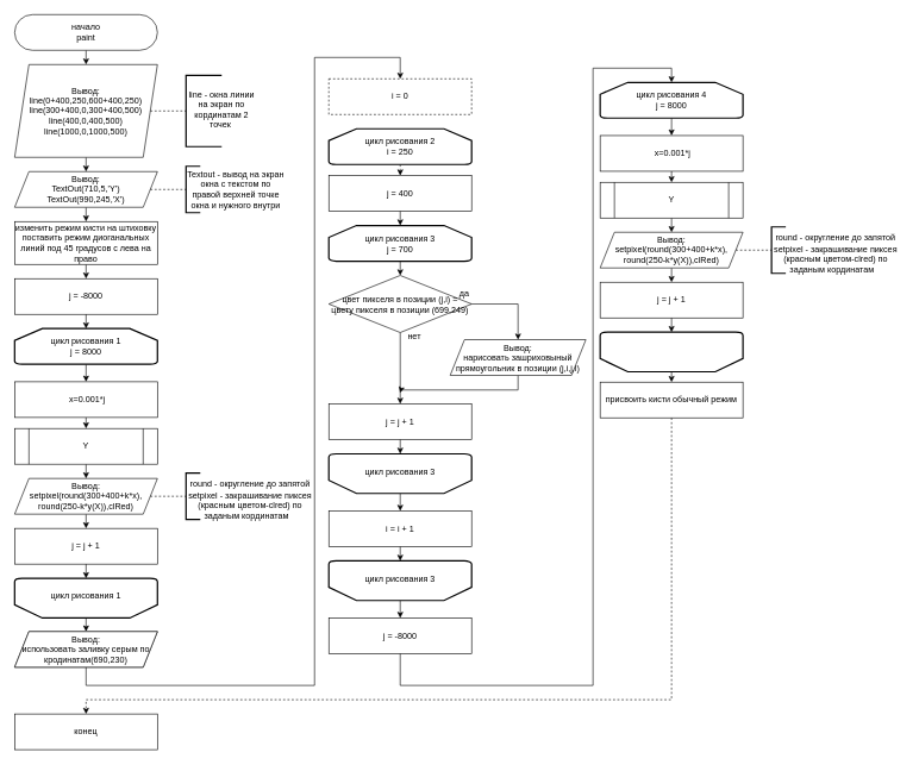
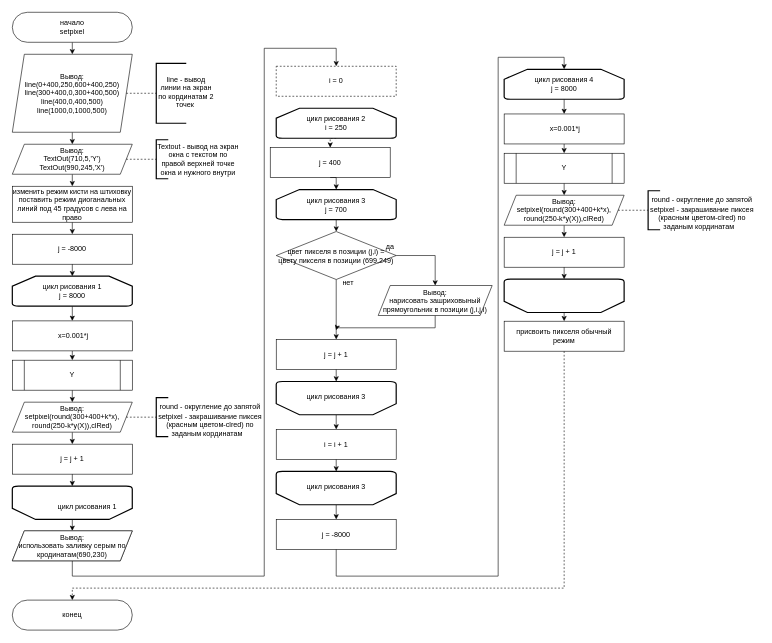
  <mxCell id="0" />
  <mxCell id="1" parent="0" />
  <mxCell id="2" style="edgeStyle=orthogonalEdgeStyle;rounded=0;orthogonalLoop=1;jettySize=auto;html=1;exitX=0.5;exitY=1;exitDx=0;exitDy=0;entryX=0.5;entryY=0;entryDx=0;entryDy=0;" edge="1" parent="1" source="3" target="5"><mxGeometry relative="1" as="geometry" /></mxCell>
- <mxCell id="3" value="начало&lt;br&gt;paint" style="rounded=1;whiteSpace=wrap;html=1;arcSize=50;" vertex="1" parent="1"><mxGeometry x="20" y="20" width="200" height="50" as="geometry" /></mxCell>
+ <mxCell id="3" value="начало&lt;br&gt;setpixel" style="rounded=1;whiteSpace=wrap;html=1;arcSize=50;" vertex="1" parent="1"><mxGeometry x="20" y="20" width="200" height="50" as="geometry" /></mxCell>
  <mxCell id="4" style="edgeStyle=orthogonalEdgeStyle;rounded=0;orthogonalLoop=1;jettySize=auto;html=1;exitX=0.5;exitY=1;exitDx=0;exitDy=0;entryX=0.5;entryY=0;entryDx=0;entryDy=0;" edge="1" parent="1" source="5" target="20"><mxGeometry relative="1" as="geometry" /></mxCell>
  <mxCell id="5" value="Вывод:&lt;br&gt;&lt;div&gt;line(0+400,250,600+400,250)&lt;/div&gt;&lt;div&gt;line(300+400,0,300+400,500)&lt;/div&gt;&lt;div&gt;line(400,0,400,500)&lt;/div&gt;&lt;div&gt;line(1000,0,1000,500)&lt;/div&gt;" style="shape=parallelogram;perimeter=parallelogramPerimeter;whiteSpace=wrap;html=1;fixedSize=1;" vertex="1" parent="1"><mxGeometry x="20" y="90" width="200" height="130" as="geometry" /></mxCell>
  <mxCell id="6" value="" style="endArrow=none;dashed=1;html=1;rounded=0;exitX=1;exitY=0.5;exitDx=0;exitDy=0;entryX=0;entryY=0.5;entryDx=0;entryDy=0;entryPerimeter=0;" edge="1" parent="1" source="5" target="7"><mxGeometry width="50" height="50" relative="1" as="geometry"><mxPoint x="320" y="220" as="sourcePoint" /><mxPoint x="260" y="155" as="targetPoint" /></mxGeometry></mxCell>
  <mxCell id="7" value="" style="strokeWidth=2;html=1;shape=mxgraph.flowchart.annotation_1;align=left;pointerEvents=1;" vertex="1" parent="1"><mxGeometry x="260" y="105" width="50" height="100" as="geometry" /></mxCell>
- <mxCell id="8" value="line - окна линии на экран по кординатам 2 точек&amp;nbsp;" style="text;html=1;strokeColor=none;fillColor=none;align=center;verticalAlign=middle;whiteSpace=wrap;rounded=0;" vertex="1" parent="1"><mxGeometry x="260" y="105" width="100" height="95" as="geometry" /></mxCell>
+ <mxCell id="8" value="line - вывод линии на экран по кординатам 2 точек&amp;nbsp;" style="text;html=1;strokeColor=none;fillColor=none;align=center;verticalAlign=middle;whiteSpace=wrap;rounded=0;" vertex="1" parent="1"><mxGeometry x="260" y="105" width="100" height="95" as="geometry" /></mxCell>
  <mxCell id="9" style="edgeStyle=orthogonalEdgeStyle;rounded=0;orthogonalLoop=1;jettySize=auto;html=1;exitX=0.5;exitY=1;exitDx=0;exitDy=0;entryX=0.5;entryY=0;entryDx=0;entryDy=0;" edge="1" parent="1" source="10" target="17"><mxGeometry relative="1" as="geometry" /></mxCell>
  <mxCell id="10" value="изменить режим кисти на штиховку&lt;br&gt;поставить режим диоганальных линий под 45 градусов с лева на право" style="rounded=0;whiteSpace=wrap;html=1;" vertex="1" parent="1"><mxGeometry x="20" y="310" width="200" height="60" as="geometry" /></mxCell>
  <mxCell id="11" style="edgeStyle=orthogonalEdgeStyle;rounded=0;orthogonalLoop=1;jettySize=auto;html=1;exitX=0.5;exitY=1;exitDx=0;exitDy=0;exitPerimeter=0;entryX=0.5;entryY=0;entryDx=0;entryDy=0;" edge="1" parent="1" source="12" target="14"><mxGeometry relative="1" as="geometry" /></mxCell>
  <mxCell id="12" value="цикл рисования 1&lt;br&gt;j = 8000" style="strokeWidth=2;html=1;shape=mxgraph.flowchart.loop_limit;whiteSpace=wrap;" vertex="1" parent="1"><mxGeometry x="20" y="460" width="200" height="50" as="geometry" /></mxCell>
  <mxCell id="13" style="edgeStyle=orthogonalEdgeStyle;rounded=0;orthogonalLoop=1;jettySize=auto;html=1;exitX=0.5;exitY=1;exitDx=0;exitDy=0;entryX=0.5;entryY=0;entryDx=0;entryDy=0;" edge="1" parent="1" source="14" target="26"><mxGeometry relative="1" as="geometry" /></mxCell>
  <mxCell id="14" value="&amp;nbsp;x=0.001*j" style="rounded=0;whiteSpace=wrap;html=1;" vertex="1" parent="1"><mxGeometry x="20" y="534.5" width="200" height="50" as="geometry" /></mxCell>
  <mxCell id="15" style="edgeStyle=orthogonalEdgeStyle;rounded=0;orthogonalLoop=1;jettySize=auto;html=1;exitX=0.5;exitY=1;exitDx=0;exitDy=0;entryX=0.5;entryY=0;entryDx=0;entryDy=0;" edge="1" parent="1" source="16" target="38"><mxGeometry relative="1" as="geometry" /></mxCell>
  <mxCell id="16" value="Вывод:&lt;br&gt;setpixel(round(300+400+k*x),&lt;br&gt;round(250-k*y(X)),clRed)" style="shape=parallelogram;perimeter=parallelogramPerimeter;whiteSpace=wrap;html=1;fixedSize=1;" vertex="1" parent="1"><mxGeometry x="20" y="670" width="200" height="50" as="geometry" /></mxCell>
  <mxCell id="17" value="j = -8000" style="rounded=0;whiteSpace=wrap;html=1;" vertex="1" parent="1"><mxGeometry x="20" y="390" width="200" height="50" as="geometry" /></mxCell>
  <mxCell id="18" style="edgeStyle=orthogonalEdgeStyle;rounded=0;orthogonalLoop=1;jettySize=auto;html=1;exitX=0.5;exitY=1;exitDx=0;exitDy=0;entryX=0.5;entryY=0;entryDx=0;entryDy=0;entryPerimeter=0;" edge="1" parent="1" source="17" target="12"><mxGeometry relative="1" as="geometry" /></mxCell>
  <mxCell id="19" style="edgeStyle=orthogonalEdgeStyle;rounded=0;orthogonalLoop=1;jettySize=auto;html=1;exitX=0.5;exitY=1;exitDx=0;exitDy=0;entryX=0.5;entryY=0;entryDx=0;entryDy=0;" edge="1" parent="1" source="20" target="10"><mxGeometry relative="1" as="geometry" /></mxCell>
  <mxCell id="20" value="Вывод:&lt;br&gt;&lt;div&gt;&lt;div&gt;TextOut(710,5,'Y')&lt;/div&gt;&lt;div&gt;TextOut(990,245,'X')&lt;/div&gt;&lt;/div&gt;" style="shape=parallelogram;perimeter=parallelogramPerimeter;whiteSpace=wrap;html=1;fixedSize=1;" vertex="1" parent="1"><mxGeometry x="20" y="240" width="200" height="50" as="geometry" /></mxCell>
  <mxCell id="21" value="Textout - вывод на экран окна с текстом по правой верхней точке окна и нужного внутри" style="text;html=1;strokeColor=none;fillColor=none;align=center;verticalAlign=middle;whiteSpace=wrap;rounded=0;" vertex="1" parent="1"><mxGeometry x="260" y="235" width="140" height="60" as="geometry" /></mxCell>
  <mxCell id="22" style="edgeStyle=orthogonalEdgeStyle;rounded=0;orthogonalLoop=1;jettySize=auto;html=1;exitX=0.5;exitY=0;exitDx=0;exitDy=0;exitPerimeter=0;entryX=0.5;entryY=0;entryDx=0;entryDy=0;" edge="1" parent="1" source="23" target="34"><mxGeometry relative="1" as="geometry" /></mxCell>
  <mxCell id="23" value="" style="strokeWidth=2;html=1;shape=mxgraph.flowchart.loop_limit;whiteSpace=wrap;rotation=-180;" vertex="1" parent="1"><mxGeometry x="20" y="810" width="200" height="55.5" as="geometry" /></mxCell>
- <mxCell id="24" value="цикл рисования 1" style="text;html=1;strokeColor=none;fillColor=none;align=center;verticalAlign=middle;whiteSpace=wrap;rounded=0;" vertex="1" parent="1"><mxGeometry x="60" y="820" width="120" height="30" as="geometry" /></mxCell>
+ <mxCell id="24" value="цикл рисования 1" style="text;html=1;strokeColor=none;fillColor=none;align=center;verticalAlign=middle;whiteSpace=wrap;rounded=0;" vertex="1" parent="1"><mxGeometry x="85" y="830" width="120" height="30" as="geometry" /></mxCell>
  <mxCell id="25" style="edgeStyle=orthogonalEdgeStyle;rounded=0;orthogonalLoop=1;jettySize=auto;html=1;exitX=0.5;exitY=1;exitDx=0;exitDy=0;entryX=0.5;entryY=0;entryDx=0;entryDy=0;" edge="1" parent="1" source="26" target="16"><mxGeometry relative="1" as="geometry" /></mxCell>
  <mxCell id="26" value="Y" style="shape=process;whiteSpace=wrap;html=1;backgroundOutline=1;" vertex="1" parent="1"><mxGeometry x="20" y="600" width="200" height="50" as="geometry" /></mxCell>
  <mxCell id="27" value="" style="endArrow=none;dashed=1;html=1;rounded=0;exitX=1;exitY=0.5;exitDx=0;exitDy=0;entryX=0;entryY=0.5;entryDx=0;entryDy=0;entryPerimeter=0;" edge="1" parent="1" target="28"><mxGeometry width="50" height="50" relative="1" as="geometry"><mxPoint x="210" y="265" as="sourcePoint" /><mxPoint x="250" y="265" as="targetPoint" /></mxGeometry></mxCell>
  <mxCell id="28" value="" style="strokeWidth=2;html=1;shape=mxgraph.flowchart.annotation_1;align=left;pointerEvents=1;" vertex="1" parent="1"><mxGeometry x="260" y="232.5" width="20" height="65" as="geometry" /></mxCell>
  <mxCell id="29" value="" style="endArrow=none;dashed=1;html=1;rounded=0;exitX=1;exitY=0.5;exitDx=0;exitDy=0;entryX=0;entryY=0.5;entryDx=0;entryDy=0;entryPerimeter=0;" edge="1" parent="1" target="30"><mxGeometry width="50" height="50" relative="1" as="geometry"><mxPoint x="210" y="695" as="sourcePoint" /><mxPoint x="250" y="695" as="targetPoint" /></mxGeometry></mxCell>
  <mxCell id="30" value="" style="strokeWidth=2;html=1;shape=mxgraph.flowchart.annotation_1;align=left;pointerEvents=1;" vertex="1" parent="1"><mxGeometry x="260" y="662.5" width="20" height="65" as="geometry" /></mxCell>
  <mxCell id="31" value="round - округление до запятой" style="text;html=1;strokeColor=none;fillColor=none;align=center;verticalAlign=middle;whiteSpace=wrap;rounded=0;" vertex="1" parent="1"><mxGeometry x="260" y="662.5" width="180" height="30" as="geometry" /></mxCell>
  <mxCell id="32" value="setpixel - закрашивание пиксея (красным цветом-clred) по заданым кординатам&amp;nbsp; &amp;nbsp;" style="text;html=1;strokeColor=none;fillColor=none;align=center;verticalAlign=middle;whiteSpace=wrap;rounded=0;" vertex="1" parent="1"><mxGeometry x="255" y="692.5" width="190" height="30" as="geometry" /></mxCell>
  <mxCell id="33" style="edgeStyle=orthogonalEdgeStyle;rounded=0;orthogonalLoop=1;jettySize=auto;html=1;exitX=0.5;exitY=1;exitDx=0;exitDy=0;entryX=0.5;entryY=0;entryDx=0;entryDy=0;" edge="1" parent="1" source="34" target="35"><mxGeometry relative="1" as="geometry"><Array as="points"><mxPoint x="120" y="960" /><mxPoint x="440" y="960" /><mxPoint x="440" y="80" /><mxPoint x="560" y="80" /></Array></mxGeometry></mxCell>
  <mxCell id="34" value="Вывод:&lt;br&gt;использовать заливку серым по кродинатам(690,230)" style="shape=parallelogram;perimeter=parallelogramPerimeter;whiteSpace=wrap;html=1;fixedSize=1;" vertex="1" parent="1"><mxGeometry x="20" y="884.5" width="200" height="50" as="geometry" /></mxCell>
  <mxCell id="35" value="i = 0" style="rounded=0;whiteSpace=wrap;html=1;dashed=1;" vertex="1" parent="1"><mxGeometry x="460" y="110" width="200" height="50" as="geometry" /></mxCell>
  <mxCell id="36" style="edgeStyle=orthogonalEdgeStyle;rounded=0;orthogonalLoop=1;jettySize=auto;html=1;exitX=0.5;exitY=1;exitDx=0;exitDy=0;exitPerimeter=0;entryX=0.5;entryY=0;entryDx=0;entryDy=0;dashed=1;" edge="1" parent="1" source="37" target="40"><mxGeometry relative="1" as="geometry" /></mxCell>
  <mxCell id="37" value="цикл рисования 2&lt;br&gt;i = 250" style="strokeWidth=2;html=1;shape=mxgraph.flowchart.loop_limit;whiteSpace=wrap;" vertex="1" parent="1"><mxGeometry x="460" y="180" width="200" height="50" as="geometry" /></mxCell>
  <mxCell id="38" value="j = j + 1" style="rounded=0;whiteSpace=wrap;html=1;" vertex="1" parent="1"><mxGeometry x="20" y="740" width="200" height="50" as="geometry" /></mxCell>
  <mxCell id="39" style="edgeStyle=orthogonalEdgeStyle;rounded=0;orthogonalLoop=1;jettySize=auto;html=1;exitX=0.5;exitY=1;exitDx=0;exitDy=0;entryX=0.5;entryY=1;entryDx=0;entryDy=0;entryPerimeter=0;" edge="1" parent="1" source="38" target="23"><mxGeometry relative="1" as="geometry" /></mxCell>
- <mxCell id="40" value="j = 400" style="rounded=0;whiteSpace=wrap;html=1;" vertex="1" parent="1"><mxGeometry x="460" y="245.5" width="200" height="50" as="geometry" /></mxCell>
+ <mxCell id="40" value="j = 400" style="rounded=0;whiteSpace=wrap;html=1;" vertex="1" parent="1"><mxGeometry x="450" y="245.5" width="200" height="50" as="geometry" /></mxCell>
  <mxCell id="41" style="edgeStyle=orthogonalEdgeStyle;rounded=0;orthogonalLoop=1;jettySize=auto;html=1;exitX=0.5;exitY=1;exitDx=0;exitDy=0;exitPerimeter=0;entryX=0.5;entryY=0;entryDx=0;entryDy=0;" edge="1" parent="1" source="42" target="46"><mxGeometry relative="1" as="geometry" /></mxCell>
  <mxCell id="42" value="цикл рисования 3&lt;br&gt;j = 700" style="strokeWidth=2;html=1;shape=mxgraph.flowchart.loop_limit;whiteSpace=wrap;" vertex="1" parent="1"><mxGeometry x="460" y="315.5" width="200" height="50" as="geometry" /></mxCell>
  <mxCell id="43" style="edgeStyle=orthogonalEdgeStyle;rounded=0;orthogonalLoop=1;jettySize=auto;html=1;exitX=0.5;exitY=1;exitDx=0;exitDy=0;entryX=0.5;entryY=0;entryDx=0;entryDy=0;entryPerimeter=0;" edge="1" parent="1" source="40" target="42"><mxGeometry relative="1" as="geometry" /></mxCell>
  <mxCell id="44" style="edgeStyle=orthogonalEdgeStyle;rounded=0;orthogonalLoop=1;jettySize=auto;html=1;exitX=0.5;exitY=1;exitDx=0;exitDy=0;entryX=0.5;entryY=0;entryDx=0;entryDy=0;" edge="1" parent="1" source="46" target="49"><mxGeometry relative="1" as="geometry" /></mxCell>
  <mxCell id="45" style="edgeStyle=orthogonalEdgeStyle;rounded=0;orthogonalLoop=1;jettySize=auto;html=1;exitX=1;exitY=0.5;exitDx=0;exitDy=0;entryX=0.5;entryY=0;entryDx=0;entryDy=0;" edge="1" parent="1" source="46" target="52"><mxGeometry relative="1" as="geometry" /></mxCell>
  <mxCell id="46" value="цвет пикселя в позиции (j,i) =&lt;br&gt;цвету пикселя в позиции (699,249)" style="rhombus;whiteSpace=wrap;html=1;" vertex="1" parent="1"><mxGeometry x="460" y="385.5" width="200" height="80" as="geometry" /></mxCell>
  <mxCell id="47" value="да" style="text;html=1;strokeColor=none;fillColor=none;align=center;verticalAlign=middle;whiteSpace=wrap;rounded=0;" vertex="1" parent="1"><mxGeometry x="620" y="395.5" width="60" height="30" as="geometry" /></mxCell>
  <mxCell id="48" value="нет" style="text;html=1;strokeColor=none;fillColor=none;align=center;verticalAlign=middle;whiteSpace=wrap;rounded=0;" vertex="1" parent="1"><mxGeometry x="550" y="455.5" width="60" height="30" as="geometry" /></mxCell>
  <mxCell id="49" value="j = j + 1" style="rounded=0;whiteSpace=wrap;html=1;" vertex="1" parent="1"><mxGeometry x="460" y="565.5" width="200" height="50" as="geometry" /></mxCell>
  <mxCell id="50" value="Вывод:&lt;br&gt;использовать заливку серым по кродинатам(690,230)" style="shape=parallelogram;perimeter=parallelogramPerimeter;whiteSpace=wrap;html=1;fixedSize=1;" vertex="1" parent="1"><mxGeometry x="20" y="884.5" width="200" height="50" as="geometry" /></mxCell>
  <mxCell id="51" style="edgeStyle=orthogonalEdgeStyle;rounded=0;orthogonalLoop=1;jettySize=auto;html=1;exitX=0.5;exitY=1;exitDx=0;exitDy=0;" edge="1" parent="1" source="52"><mxGeometry relative="1" as="geometry"><mxPoint x="560" y="550" as="targetPoint" /><Array as="points"><mxPoint x="725" y="546" /><mxPoint x="561" y="546" /></Array></mxGeometry></mxCell>
  <mxCell id="52" value="Вывод:&lt;br&gt;нарисовать зашриховыный прямоугольник в позиции (j,i,j,i)" style="shape=parallelogram;perimeter=parallelogramPerimeter;whiteSpace=wrap;html=1;fixedSize=1;" vertex="1" parent="1"><mxGeometry x="630" y="475.5" width="190" height="50" as="geometry" /></mxCell>
  <mxCell id="53" style="edgeStyle=orthogonalEdgeStyle;rounded=0;orthogonalLoop=1;jettySize=auto;html=1;exitX=0.5;exitY=0;exitDx=0;exitDy=0;exitPerimeter=0;entryX=0.5;entryY=0;entryDx=0;entryDy=0;" edge="1" parent="1" source="54" target="57"><mxGeometry relative="1" as="geometry" /></mxCell>
  <mxCell id="54" value="" style="strokeWidth=2;html=1;shape=mxgraph.flowchart.loop_limit;whiteSpace=wrap;rotation=-180;" vertex="1" parent="1"><mxGeometry x="460" y="635.5" width="200" height="55.5" as="geometry" /></mxCell>
  <mxCell id="55" value="цикл рисования 3" style="text;html=1;strokeColor=none;fillColor=none;align=center;verticalAlign=middle;whiteSpace=wrap;rounded=0;" vertex="1" parent="1"><mxGeometry x="500" y="645.5" width="120" height="30" as="geometry" /></mxCell>
  <mxCell id="56" style="edgeStyle=orthogonalEdgeStyle;rounded=0;orthogonalLoop=1;jettySize=auto;html=1;exitX=0.5;exitY=1;exitDx=0;exitDy=0;entryX=0.5;entryY=1;entryDx=0;entryDy=0;entryPerimeter=0;" edge="1" parent="1" source="49" target="54"><mxGeometry relative="1" as="geometry" /></mxCell>
  <mxCell id="57" value="i = i + 1" style="rounded=0;whiteSpace=wrap;html=1;" vertex="1" parent="1"><mxGeometry x="460" y="715.5" width="200" height="50" as="geometry" /></mxCell>
  <mxCell id="58" style="edgeStyle=orthogonalEdgeStyle;rounded=0;orthogonalLoop=1;jettySize=auto;html=1;exitX=0.5;exitY=0;exitDx=0;exitDy=0;exitPerimeter=0;entryX=0.5;entryY=0;entryDx=0;entryDy=0;" edge="1" parent="1" source="59" target="68"><mxGeometry relative="1" as="geometry" /></mxCell>
  <mxCell id="59" value="" style="strokeWidth=2;html=1;shape=mxgraph.flowchart.loop_limit;whiteSpace=wrap;rotation=-180;" vertex="1" parent="1"><mxGeometry x="460" y="785.5" width="200" height="55.5" as="geometry" /></mxCell>
  <mxCell id="60" value="цикл рисования 3" style="text;html=1;strokeColor=none;fillColor=none;align=center;verticalAlign=middle;whiteSpace=wrap;rounded=0;" vertex="1" parent="1"><mxGeometry x="500" y="795.5" width="120" height="30" as="geometry" /></mxCell>
  <mxCell id="61" style="edgeStyle=orthogonalEdgeStyle;rounded=0;orthogonalLoop=1;jettySize=auto;html=1;exitX=0.5;exitY=1;exitDx=0;exitDy=0;entryX=0.5;entryY=1;entryDx=0;entryDy=0;entryPerimeter=0;" edge="1" parent="1" source="57" target="59"><mxGeometry relative="1" as="geometry" /></mxCell>
  <mxCell id="62" style="edgeStyle=orthogonalEdgeStyle;rounded=0;orthogonalLoop=1;jettySize=auto;html=1;exitX=0.5;exitY=1;exitDx=0;exitDy=0;exitPerimeter=0;entryX=0.5;entryY=0;entryDx=0;entryDy=0;" edge="1" parent="1" source="63" target="65"><mxGeometry relative="1" as="geometry" /></mxCell>
  <mxCell id="63" value="цикл рисования 4&lt;br&gt;j = 8000" style="strokeWidth=2;html=1;shape=mxgraph.flowchart.loop_limit;whiteSpace=wrap;" vertex="1" parent="1"><mxGeometry x="840" y="115" width="200" height="50" as="geometry" /></mxCell>
  <mxCell id="64" style="edgeStyle=orthogonalEdgeStyle;rounded=0;orthogonalLoop=1;jettySize=auto;html=1;exitX=0.5;exitY=1;exitDx=0;exitDy=0;entryX=0.5;entryY=0;entryDx=0;entryDy=0;" edge="1" parent="1" source="65" target="73"><mxGeometry relative="1" as="geometry" /></mxCell>
  <mxCell id="65" value="&amp;nbsp;x=0.001*j" style="rounded=0;whiteSpace=wrap;html=1;" vertex="1" parent="1"><mxGeometry x="840" y="189.5" width="200" height="50" as="geometry" /></mxCell>
  <mxCell id="66" style="edgeStyle=orthogonalEdgeStyle;rounded=0;orthogonalLoop=1;jettySize=auto;html=1;exitX=0.5;exitY=1;exitDx=0;exitDy=0;entryX=0.5;entryY=0;entryDx=0;entryDy=0;" edge="1" parent="1" source="67" target="78"><mxGeometry relative="1" as="geometry" /></mxCell>
  <mxCell id="67" value="Вывод:&lt;br&gt;setpixel(round(300+400+k*x),&lt;br&gt;round(250-k*y(X)),clRed)" style="shape=parallelogram;perimeter=parallelogramPerimeter;whiteSpace=wrap;html=1;fixedSize=1;" vertex="1" parent="1"><mxGeometry x="840" y="325" width="200" height="50" as="geometry" /></mxCell>
  <mxCell id="68" value="j = -8000" style="rounded=0;whiteSpace=wrap;html=1;" vertex="1" parent="1"><mxGeometry x="460" y="865.5" width="200" height="50" as="geometry" /></mxCell>
  <mxCell id="69" style="edgeStyle=orthogonalEdgeStyle;rounded=0;orthogonalLoop=1;jettySize=auto;html=1;exitX=0.5;exitY=1;exitDx=0;exitDy=0;entryX=0.5;entryY=0;entryDx=0;entryDy=0;entryPerimeter=0;" edge="1" parent="1" source="68" target="63"><mxGeometry relative="1" as="geometry"><Array as="points"><mxPoint x="560" y="960" /><mxPoint x="830" y="960" /><mxPoint x="830" y="95" /><mxPoint x="940" y="95" /></Array></mxGeometry></mxCell>
  <mxCell id="70" style="edgeStyle=orthogonalEdgeStyle;rounded=0;orthogonalLoop=1;jettySize=auto;html=1;exitX=0.5;exitY=0;exitDx=0;exitDy=0;exitPerimeter=0;entryX=0.5;entryY=0;entryDx=0;entryDy=0;" edge="1" parent="1" source="71" target="81"><mxGeometry relative="1" as="geometry" /></mxCell>
  <mxCell id="71" value="" style="strokeWidth=2;html=1;shape=mxgraph.flowchart.loop_limit;whiteSpace=wrap;rotation=-180;" vertex="1" parent="1"><mxGeometry x="840" y="465" width="200" height="55.5" as="geometry" /></mxCell>
  <mxCell id="72" style="edgeStyle=orthogonalEdgeStyle;rounded=0;orthogonalLoop=1;jettySize=auto;html=1;exitX=0.5;exitY=1;exitDx=0;exitDy=0;entryX=0.5;entryY=0;entryDx=0;entryDy=0;" edge="1" parent="1" source="73" target="67"><mxGeometry relative="1" as="geometry" /></mxCell>
  <mxCell id="73" value="Y" style="shape=process;whiteSpace=wrap;html=1;backgroundOutline=1;" vertex="1" parent="1"><mxGeometry x="840" y="255" width="200" height="50" as="geometry" /></mxCell>
  <mxCell id="74" value="" style="endArrow=none;dashed=1;html=1;rounded=0;exitX=1;exitY=0.5;exitDx=0;exitDy=0;entryX=0;entryY=0.5;entryDx=0;entryDy=0;entryPerimeter=0;" edge="1" parent="1" target="75"><mxGeometry width="50" height="50" relative="1" as="geometry"><mxPoint x="1030" y="350" as="sourcePoint" /><mxPoint x="1070" y="350" as="targetPoint" /></mxGeometry></mxCell>
  <mxCell id="75" value="" style="strokeWidth=2;html=1;shape=mxgraph.flowchart.annotation_1;align=left;pointerEvents=1;" vertex="1" parent="1"><mxGeometry x="1080" y="317.5" width="20" height="65" as="geometry" /></mxCell>
  <mxCell id="76" value="round - округление до запятой" style="text;html=1;strokeColor=none;fillColor=none;align=center;verticalAlign=middle;whiteSpace=wrap;rounded=0;" vertex="1" parent="1"><mxGeometry x="1080" y="317.5" width="180" height="30" as="geometry" /></mxCell>
  <mxCell id="77" value="setpixel - закрашивание пиксея (красным цветом-clred) по заданым кординатам&amp;nbsp; &amp;nbsp;" style="text;html=1;strokeColor=none;fillColor=none;align=center;verticalAlign=middle;whiteSpace=wrap;rounded=0;" vertex="1" parent="1"><mxGeometry x="1075" y="347.5" width="190" height="30" as="geometry" /></mxCell>
  <mxCell id="78" value="j = j + 1" style="rounded=0;whiteSpace=wrap;html=1;" vertex="1" parent="1"><mxGeometry x="840" y="395" width="200" height="50" as="geometry" /></mxCell>
  <mxCell id="79" style="edgeStyle=orthogonalEdgeStyle;rounded=0;orthogonalLoop=1;jettySize=auto;html=1;exitX=0.5;exitY=1;exitDx=0;exitDy=0;entryX=0.5;entryY=1;entryDx=0;entryDy=0;entryPerimeter=0;" edge="1" parent="1" source="78" target="71"><mxGeometry relative="1" as="geometry" /></mxCell>
  <mxCell id="80" style="edgeStyle=orthogonalEdgeStyle;rounded=0;orthogonalLoop=1;jettySize=auto;html=1;exitX=0.5;exitY=1;exitDx=0;exitDy=0;entryX=0.5;entryY=0;entryDx=0;entryDy=0;dashed=1;" edge="1" parent="1" source="81" target="82"><mxGeometry relative="1" as="geometry"><Array as="points"><mxPoint x="940" y="980" /><mxPoint x="120" y="980" /></Array></mxGeometry></mxCell>
- <mxCell id="81" value="присвоить кисти обычный режим" style="rounded=0;whiteSpace=wrap;html=1;" vertex="1" parent="1"><mxGeometry x="840" y="535" width="200" height="50" as="geometry" /></mxCell>
- <mxCell id="82" value="конец" style="whiteSpace=wrap;html=1;arcSize=50;rounded=0;" vertex="1" parent="1"><mxGeometry x="20" y="1000" width="200" height="50" as="geometry" /></mxCell>
+ <mxCell id="81" value="присвоить пикселя обычный режим" style="rounded=0;whiteSpace=wrap;html=1;" vertex="1" parent="1"><mxGeometry x="840" y="535" width="200" height="50" as="geometry" /></mxCell>
+ <mxCell id="82" value="конец" style="rounded=1;whiteSpace=wrap;html=1;arcSize=50;" vertex="1" parent="1"><mxGeometry x="20" y="1000" width="200" height="50" as="geometry" /></mxCell>
